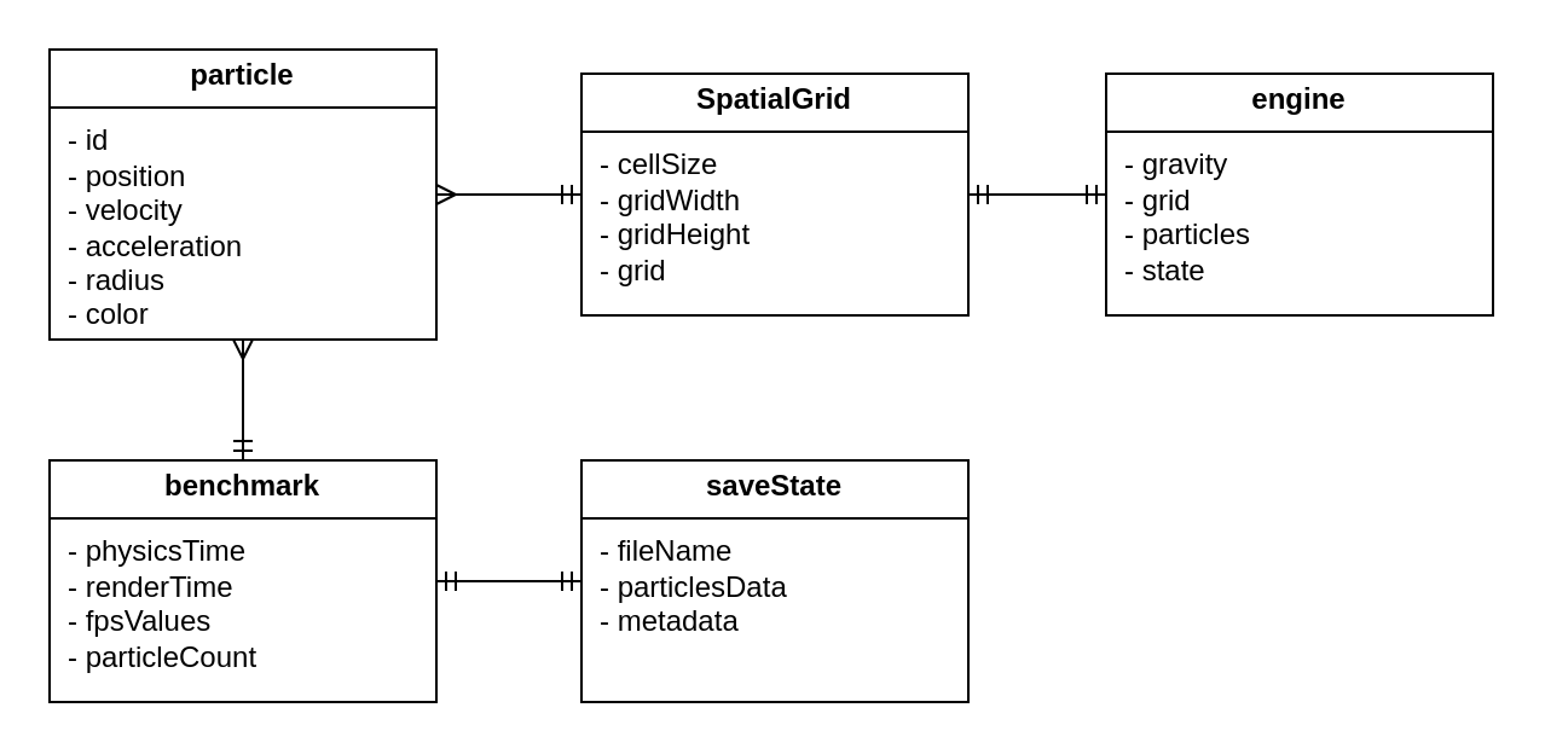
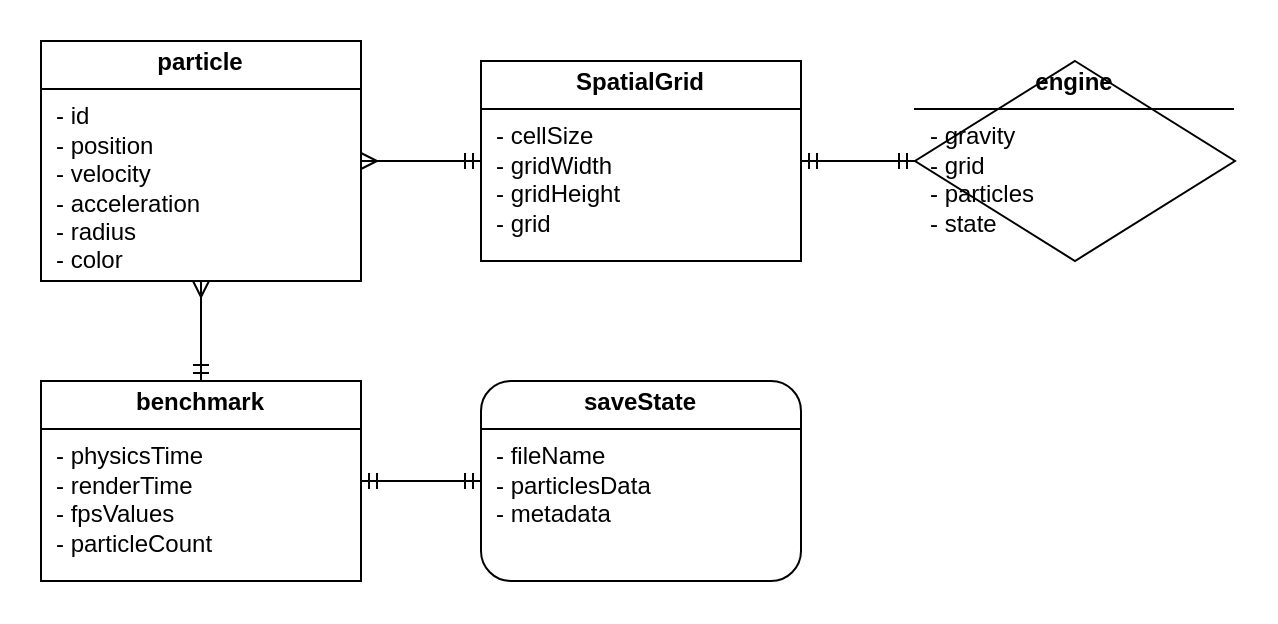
  <mxCell id="0" />
  <mxCell id="1" parent="0" />
  <mxCell id="2" value="&lt;p style=&quot;margin: 4px 0px 0px; text-align: center;&quot;&gt;&lt;b style=&quot;&quot;&gt;particle&lt;/b&gt;&lt;/p&gt;&lt;hr size=&quot;1&quot; style=&quot;border-style:solid;&quot;&gt;&lt;p style=&quot;margin:0px;margin-left:8px;&quot;&gt;- id&lt;/p&gt;&lt;p style=&quot;margin:0px;margin-left:8px;&quot;&gt;- position&lt;/p&gt;&lt;p style=&quot;margin:0px;margin-left:8px;&quot;&gt;- velocity&lt;/p&gt;&lt;p style=&quot;margin:0px;margin-left:8px;&quot;&gt;- acceleration&lt;/p&gt;&lt;p style=&quot;margin:0px;margin-left:8px;&quot;&gt;- radius&lt;/p&gt;&lt;p style=&quot;margin:0px;margin-left:8px;&quot;&gt;- color&lt;/p&gt;" style="verticalAlign=top;align=left;overflow=fill;html=1;whiteSpace=wrap;" vertex="1" parent="1"><mxGeometry x="20" y="20" width="160" height="120" as="geometry" /></mxCell>
  <mxCell id="3" value="&lt;p style=&quot;margin: 4px 0px 0px; text-align: center;&quot;&gt;&lt;b style=&quot;&quot;&gt;SpatialGrid&lt;/b&gt;&lt;/p&gt;&lt;hr size=&quot;1&quot; style=&quot;border-style:solid;&quot;&gt;&lt;p style=&quot;margin:0px;margin-left:8px;&quot;&gt;- cellSize&lt;/p&gt;&lt;p style=&quot;margin:0px;margin-left:8px;&quot;&gt;- gridWidth&lt;/p&gt;&lt;p style=&quot;margin:0px;margin-left:8px;&quot;&gt;- gridHeight&lt;/p&gt;&lt;p style=&quot;margin:0px;margin-left:8px;&quot;&gt;- grid&lt;/p&gt;" style="verticalAlign=top;align=left;overflow=fill;html=1;whiteSpace=wrap;" vertex="1" parent="1"><mxGeometry x="240" y="30" width="160" height="100" as="geometry" /></mxCell>
  <mxCell id="4" value="" style="endArrow=ERmany;html=1;rounded=0;exitX=0;exitY=0.5;exitDx=0;exitDy=0;entryX=1;entryY=0.5;entryDx=0;entryDy=0;startArrow=ERmandOne;startFill=0;endFill=0;" edge="1" parent="1" source="3" target="2"><mxGeometry width="50" height="50" relative="1" as="geometry"><mxPoint x="230" y="180" as="sourcePoint" /><mxPoint x="280" y="130" as="targetPoint" /></mxGeometry></mxCell>
- <mxCell id="5" value="&lt;p style=&quot;margin: 4px 0px 0px; text-align: center;&quot;&gt;&lt;b style=&quot;&quot;&gt;engine&lt;/b&gt;&lt;/p&gt;&lt;hr size=&quot;1&quot; style=&quot;border-style:solid;&quot;&gt;&lt;p style=&quot;margin:0px;margin-left:8px;&quot;&gt;- gravity&lt;/p&gt;&lt;p style=&quot;margin:0px;margin-left:8px;&quot;&gt;- grid&lt;/p&gt;&lt;p style=&quot;margin:0px;margin-left:8px;&quot;&gt;- particles&lt;/p&gt;&lt;p style=&quot;margin:0px;margin-left:8px;&quot;&gt;- state&lt;/p&gt;" style="verticalAlign=top;align=left;overflow=fill;html=1;whiteSpace=wrap;" vertex="1" parent="1"><mxGeometry x="457" y="30" width="160" height="100" as="geometry" /></mxCell>
+ <mxCell id="5" value="&lt;p style=&quot;margin: 4px 0px 0px; text-align: center;&quot;&gt;&lt;b style=&quot;&quot;&gt;engine&lt;/b&gt;&lt;/p&gt;&lt;hr size=&quot;1&quot; style=&quot;border-style:solid;&quot;&gt;&lt;p style=&quot;margin:0px;margin-left:8px;&quot;&gt;- gravity&lt;/p&gt;&lt;p style=&quot;margin:0px;margin-left:8px;&quot;&gt;- grid&lt;/p&gt;&lt;p style=&quot;margin:0px;margin-left:8px;&quot;&gt;- particles&lt;/p&gt;&lt;p style=&quot;margin:0px;margin-left:8px;&quot;&gt;- state&lt;/p&gt;" style="rhombus;verticalAlign=top;align=left;overflow=fill;html=1;whiteSpace=wrap;" vertex="1" parent="1"><mxGeometry x="457" y="30" width="160" height="100" as="geometry" /></mxCell>
  <mxCell id="6" value="" style="endArrow=ERmandOne;html=1;rounded=0;entryX=0;entryY=0.5;entryDx=0;entryDy=0;startArrow=ERmandOne;startFill=0;endFill=0;" edge="1" parent="1" target="5"><mxGeometry width="50" height="50" relative="1" as="geometry"><mxPoint x="400" y="80" as="sourcePoint" /><mxPoint x="450" y="80" as="targetPoint" /></mxGeometry></mxCell>
- <mxCell id="7" value="&lt;p style=&quot;margin: 4px 0px 0px; text-align: center;&quot;&gt;&lt;b&gt;saveState&lt;/b&gt;&lt;/p&gt;&lt;hr size=&quot;1&quot; style=&quot;border-style:solid;&quot;&gt;&lt;p style=&quot;margin:0px;margin-left:8px;&quot;&gt;- fileName&lt;/p&gt;&lt;p style=&quot;margin:0px;margin-left:8px;&quot;&gt;- particlesData&lt;/p&gt;&lt;p style=&quot;margin:0px;margin-left:8px;&quot;&gt;- metadata&lt;/p&gt;" style="verticalAlign=top;align=left;overflow=fill;html=1;whiteSpace=wrap;" vertex="1" parent="1"><mxGeometry x="240" y="190" width="160" height="100" as="geometry" /></mxCell>
+ <mxCell id="7" value="&lt;p style=&quot;margin: 4px 0px 0px; text-align: center;&quot;&gt;&lt;b&gt;saveState&lt;/b&gt;&lt;/p&gt;&lt;hr size=&quot;1&quot; style=&quot;border-style:solid;&quot;&gt;&lt;p style=&quot;margin:0px;margin-left:8px;&quot;&gt;- fileName&lt;/p&gt;&lt;p style=&quot;margin:0px;margin-left:8px;&quot;&gt;- particlesData&lt;/p&gt;&lt;p style=&quot;margin:0px;margin-left:8px;&quot;&gt;- metadata&lt;/p&gt;" style="verticalAlign=top;align=left;overflow=fill;html=1;whiteSpace=wrap;rounded=1;" vertex="1" parent="1"><mxGeometry x="240" y="190" width="160" height="100" as="geometry" /></mxCell>
  <mxCell id="8" value="&lt;p style=&quot;margin: 4px 0px 0px; text-align: center;&quot;&gt;&lt;b style=&quot;&quot;&gt;benchmark&lt;/b&gt;&lt;/p&gt;&lt;hr size=&quot;1&quot; style=&quot;border-style:solid;&quot;&gt;&lt;p style=&quot;margin:0px;margin-left:8px;&quot;&gt;- physicsTime&lt;br&gt;&lt;/p&gt;&lt;p style=&quot;margin:0px;margin-left:8px;&quot;&gt;- renderTime&lt;/p&gt;&lt;p style=&quot;margin:0px;margin-left:8px;&quot;&gt;- fpsValues&lt;/p&gt;&lt;p style=&quot;margin:0px;margin-left:8px;&quot;&gt;- particleCount&lt;/p&gt;" style="verticalAlign=top;align=left;overflow=fill;html=1;whiteSpace=wrap;" vertex="1" parent="1"><mxGeometry x="20" y="190" width="160" height="100" as="geometry" /></mxCell>
  <mxCell id="9" value="" style="endArrow=ERmany;html=1;rounded=0;exitX=0.5;exitY=0;exitDx=0;exitDy=0;entryX=0.5;entryY=1;entryDx=0;entryDy=0;startArrow=ERmandOne;startFill=0;endFill=0;" edge="1" parent="1" source="8" target="2"><mxGeometry width="50" height="50" relative="1" as="geometry"><mxPoint x="220" y="320" as="sourcePoint" /><mxPoint x="270" y="270" as="targetPoint" /></mxGeometry></mxCell>
  <mxCell id="10" value="" style="endArrow=ERmandOne;html=1;rounded=0;exitX=1;exitY=0.5;exitDx=0;exitDy=0;entryX=0;entryY=0.5;entryDx=0;entryDy=0;startArrow=ERmandOne;startFill=0;endFill=0;" edge="1" parent="1" source="8" target="7"><mxGeometry width="50" height="50" relative="1" as="geometry"><mxPoint x="250" y="260" as="sourcePoint" /><mxPoint x="300" y="210" as="targetPoint" /></mxGeometry></mxCell>
